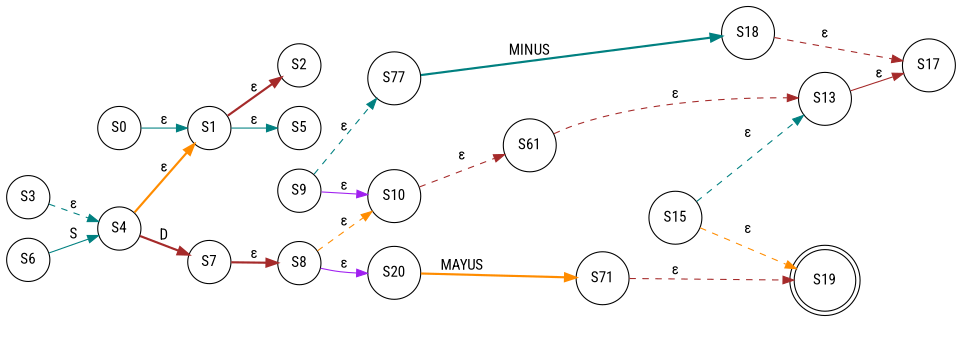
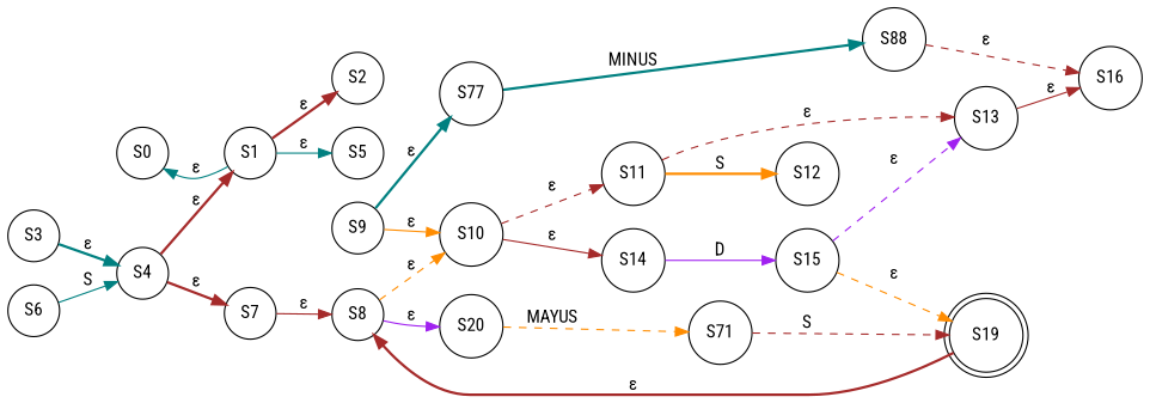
  digraph {
    fontname="Roboto Condensed"
    forcelabels=true
    rankdir=LR
    node [fontname="Roboto Condensed" shape=circle]
    edge [color=brown fontname="Roboto Condensed" style=bold]
    S0
    S1
    S2
    S5
    S3
    S4
    S7
    S8
    S6
    S20
    S10
    S9
    n13 [label=S77]
    n14 [label=S71]
-   S11 [label=S61]
-   S18
+   S11
+   S14
+   S18 [label=S88]
+   S12
    S13
    S15
-   S16 [label=S17]
+   S16
    S19 [shape=doublecircle]
-   S0 -> S1 [color=teal label="ε" style=solid]
+   S1 -> S0 [color=teal label="ε" style=solid]
    S1 -> S2 [label="ε"]
    S1 -> S5 [color=teal label="ε" style=solid]
-   S3 -> S4 [color=teal label="ε" style=dashed]
-   S4 -> S1 [color=darkorange label="ε"]
-   S4 -> S7 [label=D]
-   S7 -> S8 [label="ε"]
+   S3 -> S4 [color=teal label="ε"]
+   S4 -> S1 [label="ε"]
+   S4 -> S7 [label="ε"]
+   S7 -> S8 [label="ε" style=solid]
    S8 -> S20 [color=purple label="ε" style=solid]
    S8 -> S10 [color=darkorange label="ε" style=dashed]
    S6 -> S4 [color=teal label=S style=solid]
-   S20 -> n14 [color=darkorange label=MAYUS]
+   S20 -> n14 [color=darkorange label=MAYUS style=dashed]
    S10 -> S11 [label="ε" style=dashed]
-   S9 -> S10 [color=purple label="ε" style=solid]
-   S9 -> n13 [color=teal label="ε" style=dashed]
+   S10 -> S14 [label="ε" style=solid]
+   S9 -> S10 [color=darkorange label="ε" style=solid]
+   S9 -> n13 [color=teal label="ε"]
    n13 -> S18 [color=teal label=MINUS]
-   n14 -> S19 [label="ε" style=dashed]
+   n14 -> S19 [label=S style=dashed]
+   S11 -> S12 [color=darkorange label=S]
    S11 -> S13 [label="ε" style=dashed]
+   S14 -> S15 [color=purple label=D style=solid]
    S18 -> S16 [label="ε" style=dashed]
    S13 -> S16 [label="ε" style=solid]
-   S15 -> S13 [color=teal label="ε" style=dashed]
+   S15 -> S13 [color=purple label="ε" style=dashed]
    S15 -> S19 [color=darkorange label="ε" style=dashed]
+   S19 -> S8 [label="ε"]
  }
